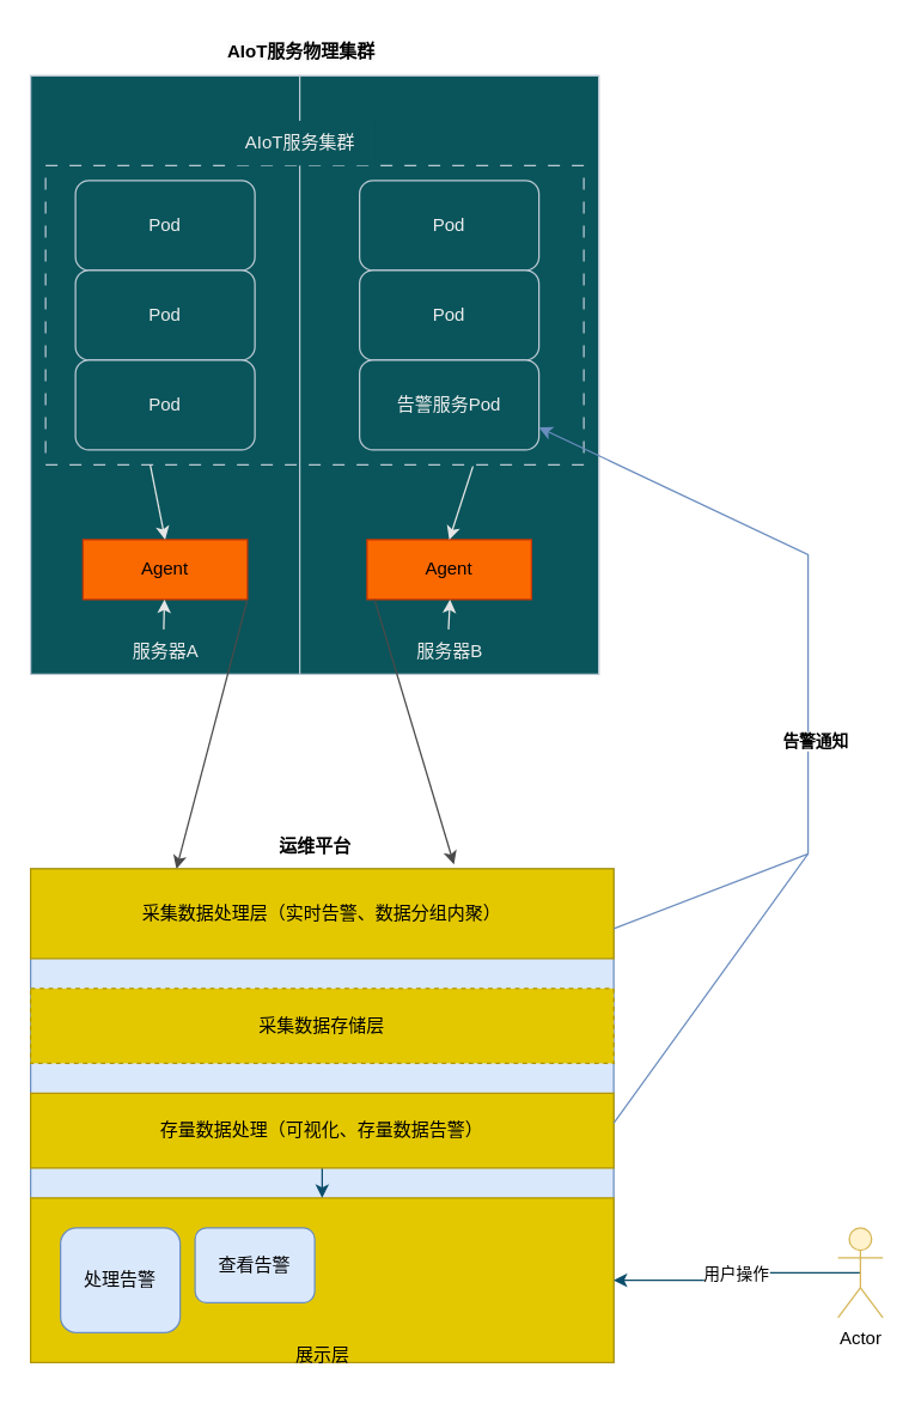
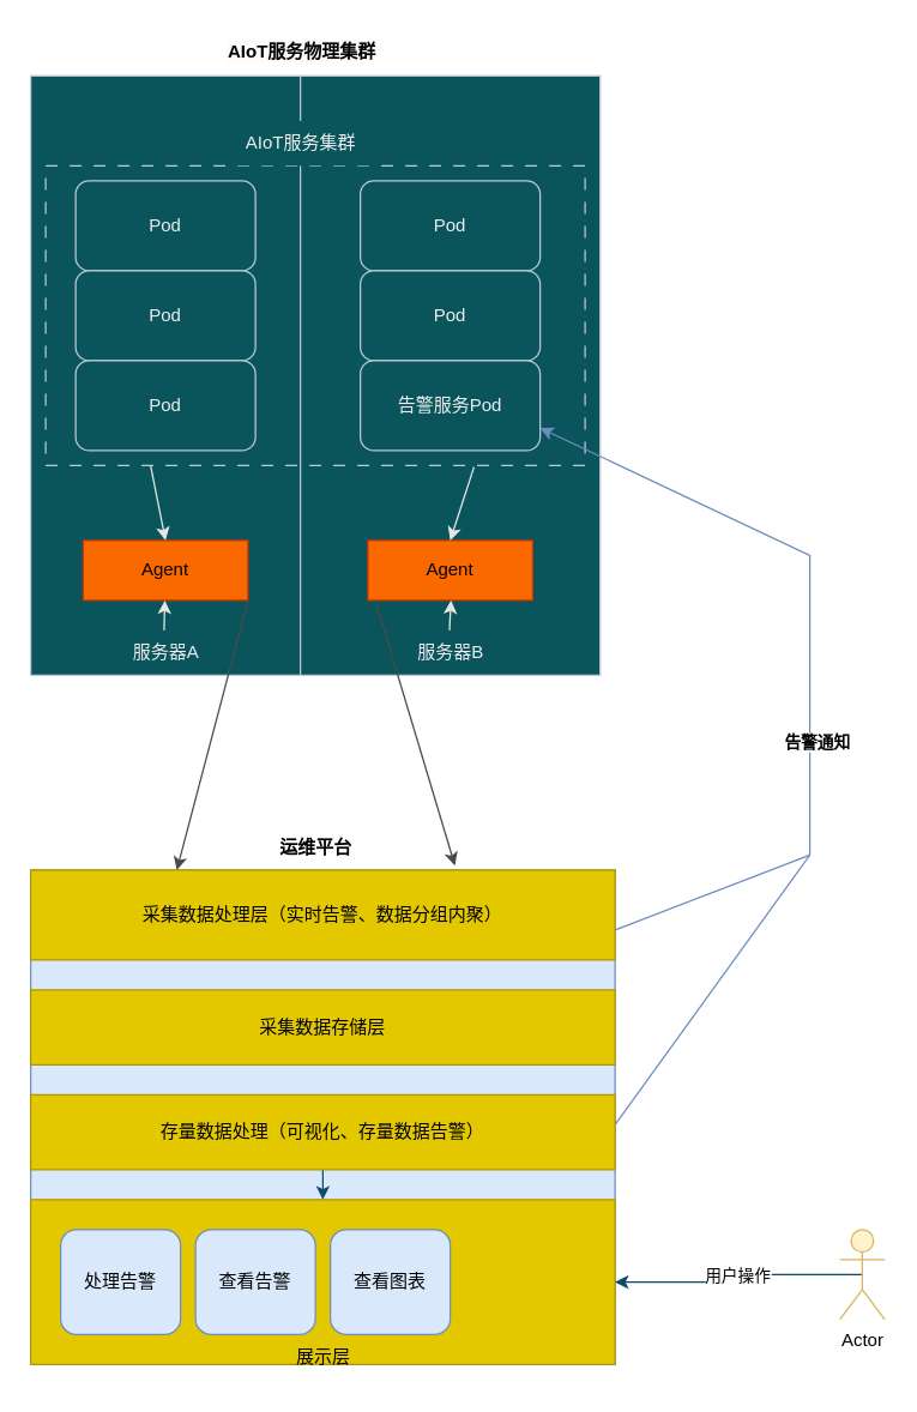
  <mxCell id="0" />
  <mxCell id="1" parent="0" />
  <mxCell id="2" value="" style="rounded=0;whiteSpace=wrap;html=1;labelBackgroundColor=none;fillColor=#09555B;strokeColor=#BAC8D3;fontColor=#EEEEEE;" vertex="1" parent="1"><mxGeometry x="20" y="50" width="380" height="400" as="geometry" /></mxCell>
  <mxCell id="3" value="" style="rounded=0;whiteSpace=wrap;html=1;labelBackgroundColor=none;fillColor=#09555B;strokeColor=#BAC8D3;fontColor=#EEEEEE;" vertex="1" parent="1"><mxGeometry x="20" y="50" width="180" height="400" as="geometry" /></mxCell>
  <mxCell id="4" value="服务器A" style="text;html=1;align=center;verticalAlign=middle;resizable=0;points=[];autosize=1;strokeColor=none;fillColor=none;labelBackgroundColor=none;fontColor=#EEEEEE;" vertex="1" parent="1"><mxGeometry x="75" y="420" width="70" height="30" as="geometry" /></mxCell>
  <mxCell id="5" value="" style="rounded=0;whiteSpace=wrap;html=1;labelBackgroundColor=none;fillColor=#09555B;strokeColor=#BAC8D3;fontColor=#EEEEEE;" vertex="1" parent="1"><mxGeometry x="200" y="50" width="200" height="400" as="geometry" /></mxCell>
  <mxCell id="6" value="服务器B" style="text;html=1;align=center;verticalAlign=middle;resizable=0;points=[];autosize=1;strokeColor=none;fillColor=none;labelBackgroundColor=none;fontColor=#EEEEEE;" vertex="1" parent="1"><mxGeometry x="265" y="420" width="70" height="30" as="geometry" /></mxCell>
  <mxCell id="7" value="" style="rounded=0;whiteSpace=wrap;html=1;dashed=1;dashPattern=8 8;fillColor=none;labelBackgroundColor=none;strokeColor=#BAC8D3;fontColor=#EEEEEE;" vertex="1" parent="1"><mxGeometry x="30" y="110" width="360" height="200" as="geometry" /></mxCell>
  <mxCell id="8" value="Pod" style="rounded=1;whiteSpace=wrap;html=1;labelBackgroundColor=none;fillColor=#09555B;strokeColor=#BAC8D3;fontColor=#EEEEEE;" vertex="1" parent="1"><mxGeometry x="50" y="120" width="120" height="60" as="geometry" /></mxCell>
  <mxCell id="9" value="Pod" style="rounded=1;whiteSpace=wrap;html=1;labelBackgroundColor=none;fillColor=#09555B;strokeColor=#BAC8D3;fontColor=#EEEEEE;" vertex="1" parent="1"><mxGeometry x="50" y="180" width="120" height="60" as="geometry" /></mxCell>
  <mxCell id="10" value="Pod" style="rounded=1;whiteSpace=wrap;html=1;labelBackgroundColor=none;fillColor=#09555B;strokeColor=#BAC8D3;fontColor=#EEEEEE;" vertex="1" parent="1"><mxGeometry x="50" y="240" width="120" height="60" as="geometry" /></mxCell>
  <mxCell id="11" value="Pod" style="rounded=1;whiteSpace=wrap;html=1;labelBackgroundColor=none;fillColor=#09555B;strokeColor=#BAC8D3;fontColor=#EEEEEE;" vertex="1" parent="1"><mxGeometry x="240" y="120" width="120" height="60" as="geometry" /></mxCell>
  <mxCell id="12" value="Pod" style="rounded=1;whiteSpace=wrap;html=1;labelBackgroundColor=none;fillColor=#09555B;strokeColor=#BAC8D3;fontColor=#EEEEEE;" vertex="1" parent="1"><mxGeometry x="240" y="180" width="120" height="60" as="geometry" /></mxCell>
  <mxCell id="13" value="告警服务Pod" style="rounded=1;whiteSpace=wrap;html=1;labelBackgroundColor=none;fillColor=#09555B;strokeColor=#BAC8D3;fontColor=#EEEEEE;" vertex="1" parent="1"><mxGeometry x="240" y="240" width="120" height="60" as="geometry" /></mxCell>
  <mxCell id="14" value="Agent" style="rounded=0;whiteSpace=wrap;html=1;labelBackgroundColor=none;fillColor=#fa6800;strokeColor=#C73500;fontColor=#000000;" vertex="1" parent="1"><mxGeometry x="245" y="360" width="110" height="40" as="geometry" /></mxCell>
  <mxCell id="15" value="Agent" style="rounded=0;whiteSpace=wrap;html=1;labelBackgroundColor=none;fillColor=#fa6800;strokeColor=#C73500;fontColor=#000000;" vertex="1" parent="1"><mxGeometry x="55" y="360" width="110" height="40" as="geometry" /></mxCell>
  <mxCell id="16" value="AIoT服务集群" style="text;html=1;align=center;verticalAlign=middle;resizable=0;points=[];autosize=1;strokeColor=none;fillColor=#09555B;labelBackgroundColor=none;fontColor=#EEEEEE;" vertex="1" parent="1"><mxGeometry x="150" y="80" width="100" height="30" as="geometry" /></mxCell>
  <mxCell id="17" value="" style="rounded=0;whiteSpace=wrap;html=1;fillColor=#dae8fc;strokeColor=#6c8ebf;" vertex="1" parent="1"><mxGeometry x="20" y="580" width="390" height="330" as="geometry" /></mxCell>
  <mxCell id="18" value="" style="endArrow=classic;html=1;rounded=0;entryX=0.5;entryY=0;entryDx=0;entryDy=0;strokeColor=#E6E6E6;" edge="1" parent="1" target="15"><mxGeometry width="50" height="50" relative="1" as="geometry"><mxPoint x="100" y="310" as="sourcePoint" /><mxPoint x="150" y="260" as="targetPoint" /></mxGeometry></mxCell>
  <mxCell id="19" value="" style="endArrow=classic;html=1;rounded=0;entryX=0.5;entryY=0;entryDx=0;entryDy=0;strokeColor=#E6E6E6;exitX=0.794;exitY=1.005;exitDx=0;exitDy=0;exitPerimeter=0;" edge="1" parent="1" source="7" target="14"><mxGeometry width="50" height="50" relative="1" as="geometry"><mxPoint x="110" y="320" as="sourcePoint" /><mxPoint x="120" y="370" as="targetPoint" /></mxGeometry></mxCell>
  <mxCell id="20" value="" style="endArrow=classic;html=1;rounded=0;strokeColor=#E6E6E6;exitX=0.486;exitY=0;exitDx=0;exitDy=0;exitPerimeter=0;" edge="1" parent="1" source="4" target="15"><mxGeometry width="50" height="50" relative="1" as="geometry"><mxPoint x="110" y="320" as="sourcePoint" /><mxPoint x="120" y="370" as="targetPoint" /></mxGeometry></mxCell>
  <mxCell id="21" value="" style="endArrow=classic;html=1;rounded=0;strokeColor=#E6E6E6;exitX=0.486;exitY=0;exitDx=0;exitDy=0;exitPerimeter=0;" edge="1" parent="1"><mxGeometry width="50" height="50" relative="1" as="geometry"><mxPoint x="299.5" y="420" as="sourcePoint" /><mxPoint x="300.5" y="400" as="targetPoint" /></mxGeometry></mxCell>
  <mxCell id="22" value="" style="endArrow=classic;html=1;rounded=0;strokeColor=#4A4A4A;exitX=1;exitY=1;exitDx=0;exitDy=0;entryX=0.25;entryY=0;entryDx=0;entryDy=0;" edge="1" parent="1" source="15" target="17"><mxGeometry width="50" height="50" relative="1" as="geometry"><mxPoint x="110" y="320" as="sourcePoint" /><mxPoint x="170" y="580" as="targetPoint" /></mxGeometry></mxCell>
  <mxCell id="23" value="" style="endArrow=classic;html=1;rounded=0;strokeColor=#4A4A4A;exitX=0.25;exitY=0.875;exitDx=0;exitDy=0;exitPerimeter=0;entryX=0.726;entryY=-0.05;entryDx=0;entryDy=0;entryPerimeter=0;" edge="1" parent="1" source="5" target="25"><mxGeometry width="50" height="50" relative="1" as="geometry"><mxPoint x="175" y="410" as="sourcePoint" /><mxPoint x="300" y="570" as="targetPoint" /></mxGeometry></mxCell>
  <mxCell id="24" value="运维平台" style="text;html=1;align=center;verticalAlign=middle;resizable=0;points=[];autosize=1;strokeColor=none;fillColor=none;fontColor=#000000;fontStyle=1" vertex="1" parent="1"><mxGeometry x="175" y="550" width="70" height="30" as="geometry" /></mxCell>
  <mxCell id="25" value="采集数据处理层（实时告警、数据分组内聚）" style="rounded=0;whiteSpace=wrap;html=1;strokeColor=#B09500;fillColor=#e3c800;fontColor=#000000;" vertex="1" parent="1"><mxGeometry x="20" y="580" width="390" height="60" as="geometry" /></mxCell>
- <mxCell id="26" value="采集数据存储层" style="rounded=0;whiteSpace=wrap;html=1;strokeColor=#B09500;fontColor=#000000;fillColor=#e3c800;dashed=1;" vertex="1" parent="1"><mxGeometry x="20" y="660" width="390" height="50" as="geometry" /></mxCell>
+ <mxCell id="26" value="采集数据存储层" style="rounded=0;whiteSpace=wrap;html=1;strokeColor=#B09500;fontColor=#000000;fillColor=#e3c800;" vertex="1" parent="1"><mxGeometry x="20" y="660" width="390" height="50" as="geometry" /></mxCell>
  <mxCell id="27" value="" style="rounded=0;whiteSpace=wrap;html=1;strokeColor=#B09500;fontColor=#000000;fillColor=#e3c800;" vertex="1" parent="1"><mxGeometry x="20" y="800" width="390" height="110" as="geometry" /></mxCell>
  <mxCell id="28" style="edgeStyle=orthogonalEdgeStyle;rounded=0;orthogonalLoop=1;jettySize=auto;html=1;exitX=0.5;exitY=1;exitDx=0;exitDy=0;entryX=0.5;entryY=0;entryDx=0;entryDy=0;strokeColor=#0B4D6A;" edge="1" parent="1" source="29" target="27"><mxGeometry relative="1" as="geometry" /></mxCell>
  <mxCell id="29" value="存量数据处理（可视化、存量数据告警）" style="rounded=0;whiteSpace=wrap;html=1;strokeColor=#B09500;fontColor=#000000;fillColor=#e3c800;" vertex="1" parent="1"><mxGeometry x="20" y="730" width="390" height="50" as="geometry" /></mxCell>
  <mxCell id="30" value="展示层" style="text;html=1;align=center;verticalAlign=middle;resizable=0;points=[];autosize=1;strokeColor=none;fillColor=none;fontColor=#000000;" vertex="1" parent="1"><mxGeometry x="185" y="890" width="60" height="30" as="geometry" /></mxCell>
  <mxCell id="31" value="" style="endArrow=classic;html=1;rounded=0;strokeColor=#6c8ebf;entryX=1;entryY=0.75;entryDx=0;entryDy=0;fillColor=#dae8fc;" edge="1" parent="1" target="13"><mxGeometry width="50" height="50" relative="1" as="geometry"><mxPoint x="410" y="750" as="sourcePoint" /><mxPoint x="530" y="230" as="targetPoint" /><Array as="points"><mxPoint x="540" y="570" /><mxPoint x="540" y="370" /></Array></mxGeometry></mxCell>
  <mxCell id="32" value="告警通知" style="edgeLabel;html=1;align=center;verticalAlign=middle;resizable=0;points=[];strokeColor=#BAC8D3;fontColor=#000000;fillColor=#09555B;fontStyle=1" vertex="1" connectable="0" parent="31"><mxGeometry x="-0.04" y="-4" relative="1" as="geometry"><mxPoint as="offset" /></mxGeometry></mxCell>
  <mxCell id="33" style="edgeStyle=orthogonalEdgeStyle;rounded=0;orthogonalLoop=1;jettySize=auto;html=1;exitX=0.5;exitY=0.5;exitDx=0;exitDy=0;exitPerimeter=0;entryX=1;entryY=0.5;entryDx=0;entryDy=0;strokeColor=#0B4D6A;" edge="1" parent="1" source="35" target="27"><mxGeometry relative="1" as="geometry" /></mxCell>
  <mxCell id="34" value="用户操作" style="edgeLabel;html=1;align=center;verticalAlign=middle;resizable=0;points=[];strokeColor=#BAC8D3;fontColor=#000000;fillColor=#09555B;" vertex="1" connectable="0" parent="33"><mxGeometry x="-0.006" relative="1" as="geometry"><mxPoint as="offset" /></mxGeometry></mxCell>
  <mxCell id="35" value="Actor" style="shape=umlActor;verticalLabelPosition=bottom;verticalAlign=top;html=1;outlineConnect=0;strokeColor=#d6b656;fillColor=#fff2cc;" vertex="1" parent="1"><mxGeometry x="560" y="820" width="30" height="60" as="geometry" /></mxCell>
- <mxCell id="37" value="查看告警" style="rounded=1;whiteSpace=wrap;html=1;strokeColor=#6c8ebf;fillColor=#dae8fc;" vertex="1" parent="1"><mxGeometry x="130" y="820" width="80" height="50" as="geometry" /></mxCell>
+ <mxCell id="36" value="查看图表" style="rounded=1;whiteSpace=wrap;html=1;strokeColor=#6c8ebf;fillColor=#dae8fc;" vertex="1" parent="1"><mxGeometry x="220" y="820" width="80" height="70" as="geometry" /></mxCell>
+ <mxCell id="37" value="查看告警" style="rounded=1;whiteSpace=wrap;html=1;strokeColor=#6c8ebf;fillColor=#dae8fc;" vertex="1" parent="1"><mxGeometry x="130" y="820" width="80" height="70" as="geometry" /></mxCell>
  <mxCell id="38" value="处理告警" style="rounded=1;whiteSpace=wrap;html=1;strokeColor=#6c8ebf;fillColor=#dae8fc;" vertex="1" parent="1"><mxGeometry x="40" y="820" width="80" height="70" as="geometry" /></mxCell>
  <mxCell id="39" value="" style="endArrow=none;html=1;rounded=0;strokeColor=#6c8ebf;fillColor=#dae8fc;" edge="1" parent="1"><mxGeometry width="50" height="50" relative="1" as="geometry"><mxPoint x="410" y="620" as="sourcePoint" /><mxPoint x="540" y="570" as="targetPoint" /></mxGeometry></mxCell>
  <mxCell id="40" value="&lt;span style=&quot;font-family: Helvetica; font-size: 12px; font-style: normal; font-variant-ligatures: normal; font-variant-caps: normal; letter-spacing: normal; orphans: 2; text-align: center; text-indent: 0px; text-transform: none; widows: 2; word-spacing: 0px; -webkit-text-stroke-width: 0px; white-space: nowrap; background-color: rgb(251, 251, 251); text-decoration-thickness: initial; text-decoration-style: initial; text-decoration-color: initial; float: none; display: inline !important;&quot;&gt;AIoT服务物理集群&lt;/span&gt;" style="text;whiteSpace=wrap;html=1;fontColor=#000000;fontStyle=1" vertex="1" parent="1"><mxGeometry x="150" y="20" width="130" height="40" as="geometry" /></mxCell>
